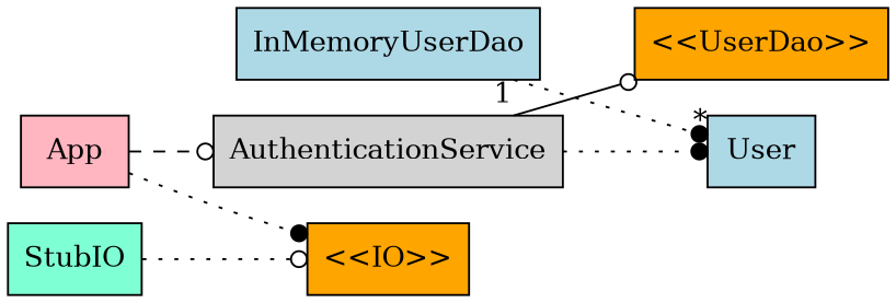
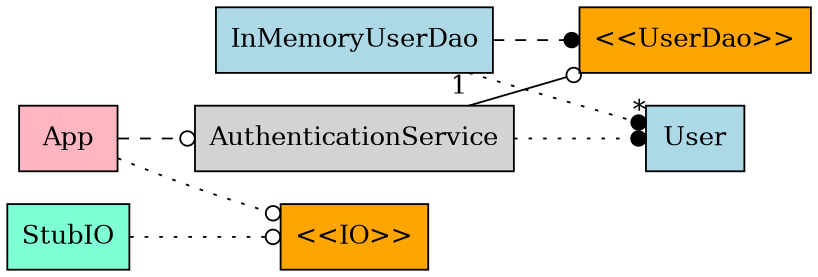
  digraph {
    rankdir=LR
    node [fillcolor=orange shape=box style=filled]
    edge [arrowhead=odot style=dotted]
    AuthenticationService [fillcolor=lightgrey]
    "<<UserDao>>"
    User [fillcolor=lightblue]
    InMemoryUserDao [fillcolor=lightblue]
    StubIO [fillcolor=aquamarine]
    "<<IO>>"
    App [fillcolor=lightpink]
    AuthenticationService -> "<<UserDao>>" [style=solid]
    AuthenticationService -> User [arrowhead=dot]
+   InMemoryUserDao -> "<<UserDao>>" [arrowhead=dot style=dashed]
    InMemoryUserDao -> User [arrowhead=dot headlabel="*" taillabel=1]
    StubIO -> "<<IO>>"
    App -> AuthenticationService [style=dashed]
-   App -> "<<IO>>" [arrowhead=dot]
+   App -> "<<IO>>"
  }
